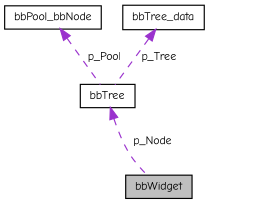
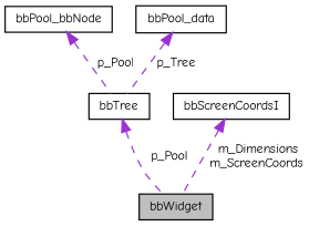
  digraph {
    fontname="Comic Neue"
    node [color=black fillcolor=white fontname="Comic Neue" fontsize=10 shape=record style=filled]
    edge [color=darkorchid3 dir=back fontname="Comic Neue" fontsize=10 labelfontname=Helvetica labelfontsize=10 style=dashed]
    n1 [fillcolor=grey75 fontcolor=black height=0.2 label=bbWidget width=0.4]
    n2 [height=0.2 label=bbTree width=0.4]
    n3 [height=0.2 label=bbPool_bbNode width=0.4]
-   n4 [height=0.2 label=bbTree_data width=0.4]
-   n2 -> n1 [label=" p_Node"]
+   n4 [height=0.2 label=bbPool_data width=0.4]
+   n5 [height=0.2 label=bbScreenCoordsI width=0.4]
+   n2 -> n1 [label=" p_Pool"]
    n3 -> n2 [label=" p_Pool"]
    n4 -> n2 [label=" p_Tree"]
+   n5 -> n1 [label=" m_Dimensions\nm_ScreenCoords"]
  }
